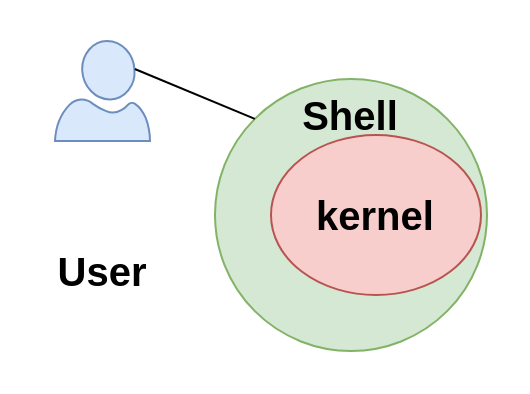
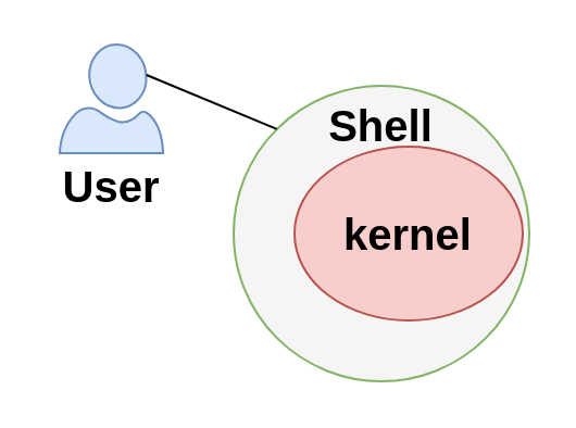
  <mxCell id="0" />
  <mxCell id="1" parent="0" />
- <mxCell id="2" value="Shell" style="ellipse;whiteSpace=wrap;html=1;aspect=fixed;fontSize=20;fillColor=#d5e8d4;strokeColor=#82b366;verticalAlign=top;fontStyle=1" vertex="1" parent="1"><mxGeometry x="107" y="39" width="136" height="136" as="geometry" /></mxCell>
+ <mxCell id="2" value="Shell" style="ellipse;whiteSpace=wrap;html=1;aspect=fixed;fontSize=20;fillColor=#f5f5f5;strokeColor=#82b366;verticalAlign=top;fontStyle=1;" vertex="1" parent="1"><mxGeometry x="107" y="39" width="136" height="136" as="geometry" /></mxCell>
  <mxCell id="3" value="kernel" style="ellipse;whiteSpace=wrap;html=1;aspect=fixed;fontSize=20;fillColor=#f8cecc;strokeColor=#b85450;fontStyle=1" vertex="1" parent="1"><mxGeometry x="135" y="67" width="105" height="80" as="geometry" /></mxCell>
  <mxCell id="4" value="" style="verticalLabelPosition=bottom;html=1;verticalAlign=top;align=center;strokeColor=#6c8ebf;fillColor=#dae8fc;shape=mxgraph.azure.user;fontSize=16;" vertex="1" parent="1"><mxGeometry x="27" y="20" width="47.5" height="50" as="geometry" /></mxCell>
- <mxCell id="5" value="User" style="text;html=1;strokeColor=none;fillColor=none;align=center;verticalAlign=middle;whiteSpace=wrap;rounded=0;fontSize=20;fontStyle=1" vertex="1" parent="1"><mxGeometry x="20.75" y="120" width="60" height="30" as="geometry" /></mxCell>
+ <mxCell id="5" value="User" style="text;html=1;strokeColor=none;fillColor=none;align=center;verticalAlign=middle;whiteSpace=wrap;rounded=0;fontSize=20;fontStyle=1" vertex="1" parent="1"><mxGeometry x="20.75" y="70" width="60" height="30" as="geometry" /></mxCell>
  <mxCell id="6" value="" style="endArrow=none;html=1;rounded=0;fontSize=12;startSize=8;endSize=8;curved=1;exitX=0.84;exitY=0.28;exitDx=0;exitDy=0;exitPerimeter=0;entryX=0;entryY=0;entryDx=0;entryDy=0;" edge="1" parent="1" source="4" target="2"><mxGeometry width="50" height="50" relative="1" as="geometry"><mxPoint x="120" y="-8" as="sourcePoint" /><mxPoint x="170" y="-58" as="targetPoint" /></mxGeometry></mxCell>
